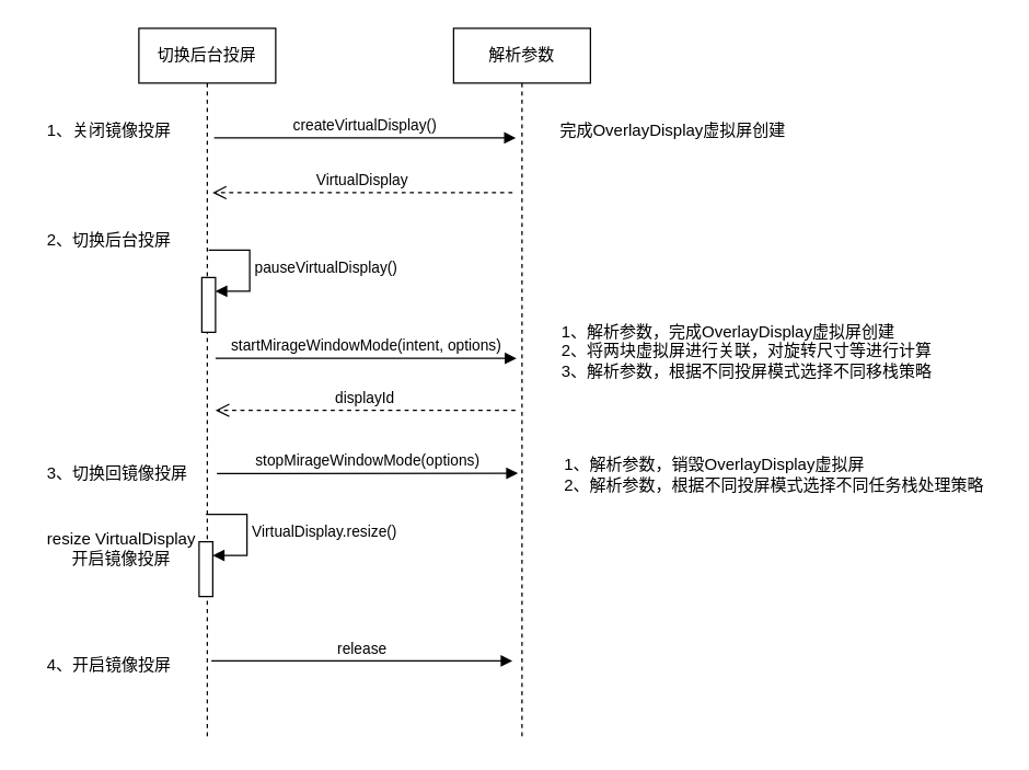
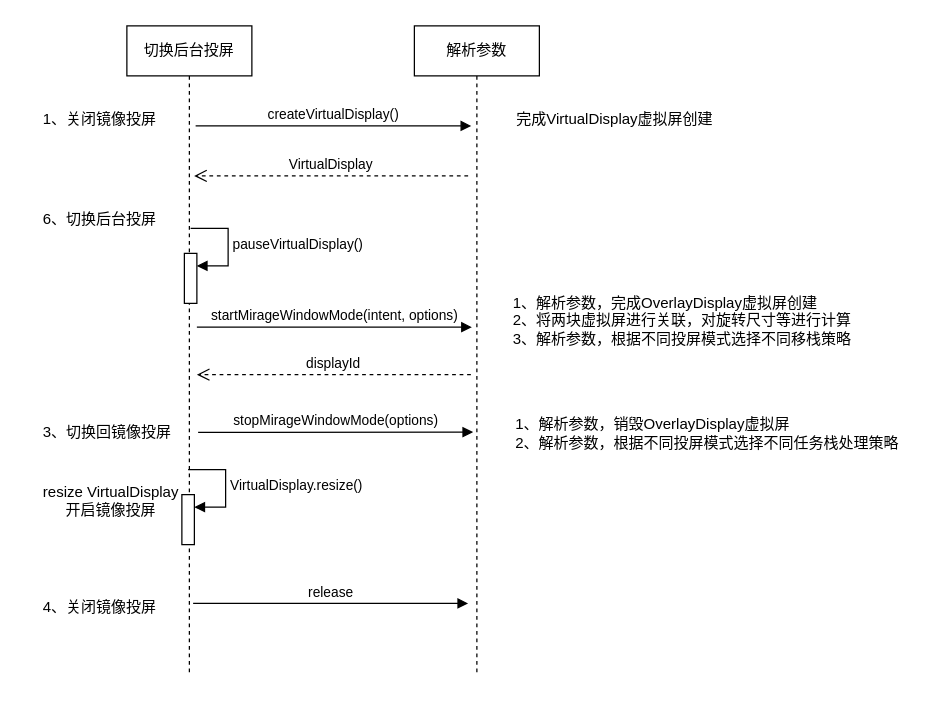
  <mxCell id="0" />
  <mxCell id="1" parent="0" />
  <mxCell id="2" value="切换后台投屏" style="shape=umlLifeline;perimeter=lifelinePerimeter;whiteSpace=wrap;html=1;container=1;dropTarget=0;collapsible=0;recursiveResize=0;outlineConnect=0;portConstraint=eastwest;newEdgeStyle={&quot;edgeStyle&quot;:&quot;elbowEdgeStyle&quot;,&quot;elbow&quot;:&quot;vertical&quot;,&quot;curved&quot;:0,&quot;rounded&quot;:0};" vertex="1" parent="1"><mxGeometry x="101" y="20" width="100" height="520" as="geometry" /></mxCell>
  <mxCell id="3" value="" style="html=1;points=[];perimeter=orthogonalPerimeter;outlineConnect=0;targetShapes=umlLifeline;portConstraint=eastwest;newEdgeStyle={&quot;edgeStyle&quot;:&quot;elbowEdgeStyle&quot;,&quot;elbow&quot;:&quot;vertical&quot;,&quot;curved&quot;:0,&quot;rounded&quot;:0};" vertex="1" parent="2"><mxGeometry x="44" y="375" width="10" height="40" as="geometry" /></mxCell>
  <mxCell id="4" value="VirtualDisplay.resize()" style="html=1;align=left;spacingLeft=2;endArrow=block;rounded=0;edgeStyle=orthogonalEdgeStyle;curved=0;rounded=0;" edge="1" target="3" parent="2"><mxGeometry relative="1" as="geometry"><mxPoint x="49" y="355" as="sourcePoint" /><Array as="points"><mxPoint x="79" y="385" /></Array></mxGeometry></mxCell>
  <mxCell id="5" value="" style="html=1;points=[];perimeter=orthogonalPerimeter;outlineConnect=0;targetShapes=umlLifeline;portConstraint=eastwest;newEdgeStyle={&quot;edgeStyle&quot;:&quot;elbowEdgeStyle&quot;,&quot;elbow&quot;:&quot;vertical&quot;,&quot;curved&quot;:0,&quot;rounded&quot;:0};" vertex="1" parent="2"><mxGeometry x="46" y="182" width="10" height="40" as="geometry" /></mxCell>
  <mxCell id="6" value="pauseVirtualDisplay()" style="html=1;align=left;spacingLeft=2;endArrow=block;rounded=0;edgeStyle=orthogonalEdgeStyle;curved=0;rounded=0;" edge="1" target="5" parent="2"><mxGeometry relative="1" as="geometry"><mxPoint x="51" y="162" as="sourcePoint" /><Array as="points"><mxPoint x="81" y="192" /></Array></mxGeometry></mxCell>
  <mxCell id="7" value="解析参数" style="shape=umlLifeline;perimeter=lifelinePerimeter;whiteSpace=wrap;html=1;container=1;dropTarget=0;collapsible=0;recursiveResize=0;outlineConnect=0;portConstraint=eastwest;newEdgeStyle={&quot;edgeStyle&quot;:&quot;elbowEdgeStyle&quot;,&quot;elbow&quot;:&quot;vertical&quot;,&quot;curved&quot;:0,&quot;rounded&quot;:0};" vertex="1" parent="1"><mxGeometry x="331" y="20" width="100" height="520" as="geometry" /></mxCell>
  <mxCell id="8" value="1、关闭镜像投屏" style="text;html=1;align=center;verticalAlign=middle;resizable=0;points=[];autosize=1;strokeColor=none;fillColor=none;" vertex="1" parent="1"><mxGeometry x="24" y="80" width="110" height="30" as="geometry" /></mxCell>
  <mxCell id="9" value="createVirtualDisplay()" style="html=1;verticalAlign=bottom;endArrow=block;edgeStyle=elbowEdgeStyle;elbow=vertical;curved=0;rounded=0;" edge="1" parent="1"><mxGeometry width="80" relative="1" as="geometry"><mxPoint x="156" y="100" as="sourcePoint" /><mxPoint x="376.5" y="99.759" as="targetPoint" /></mxGeometry></mxCell>
- <mxCell id="10" value="完成OverlayDisplay虚拟屏创建" style="text;html=1;align=center;verticalAlign=middle;resizable=0;points=[];autosize=1;strokeColor=none;fillColor=none;" vertex="1" parent="1"><mxGeometry x="401" y="80" width="180" height="30" as="geometry" /></mxCell>
+ <mxCell id="10" value="完成VirtualDisplay虚拟屏创建" style="text;html=1;align=center;verticalAlign=middle;resizable=0;points=[];autosize=1;strokeColor=none;fillColor=none;" vertex="1" parent="1"><mxGeometry x="401" y="80" width="180" height="30" as="geometry" /></mxCell>
  <mxCell id="11" value="VirtualDisplay" style="html=1;verticalAlign=bottom;endArrow=open;dashed=1;endSize=8;edgeStyle=elbowEdgeStyle;elbow=vertical;curved=0;rounded=0;" edge="1" parent="1"><mxGeometry relative="1" as="geometry"><mxPoint x="374" y="140" as="sourcePoint" /><mxPoint x="154.81" y="139.759" as="targetPoint" /></mxGeometry></mxCell>
  <mxCell id="12" value="startMirageWindowMode(intent, options)" style="html=1;verticalAlign=bottom;endArrow=block;edgeStyle=elbowEdgeStyle;elbow=vertical;curved=0;rounded=0;" edge="1" parent="1"><mxGeometry width="80" relative="1" as="geometry"><mxPoint x="157" y="261" as="sourcePoint" /><mxPoint x="377" y="261" as="targetPoint" /></mxGeometry></mxCell>
- <mxCell id="13" value="2、切换后台投屏" style="text;html=1;align=center;verticalAlign=middle;resizable=0;points=[];autosize=1;strokeColor=none;fillColor=none;" vertex="1" parent="1"><mxGeometry x="24" y="160" width="110" height="30" as="geometry" /></mxCell>
+ <mxCell id="13" value="6、切换后台投屏" style="text;html=1;align=center;verticalAlign=middle;resizable=0;points=[];autosize=1;strokeColor=none;fillColor=none;" vertex="1" parent="1"><mxGeometry x="24" y="160" width="110" height="30" as="geometry" /></mxCell>
  <mxCell id="14" value="&lt;div style=&quot;text-align: left;&quot;&gt;&lt;span style=&quot;background-color: initial;&quot;&gt;1、解析参数，完成OverlayDisplay虚拟屏创建&lt;/span&gt;&lt;/div&gt;&lt;div style=&quot;text-align: left;&quot;&gt;&lt;span style=&quot;background-color: initial;&quot;&gt;2、将两块虚拟屏进行关联，对旋转尺寸等进行计算&lt;/span&gt;&lt;/div&gt;&lt;div style=&quot;text-align: left;&quot;&gt;&lt;span style=&quot;background-color: initial;&quot;&gt;3、解析参数，根据不同投屏模式选择不同移栈策略&lt;/span&gt;&lt;/div&gt;" style="text;html=1;align=center;verticalAlign=middle;resizable=0;points=[];autosize=1;strokeColor=none;fillColor=none;" vertex="1" parent="1"><mxGeometry x="400" y="226" width="290" height="60" as="geometry" /></mxCell>
  <mxCell id="15" value="displayId" style="html=1;verticalAlign=bottom;endArrow=open;dashed=1;endSize=8;edgeStyle=elbowEdgeStyle;elbow=vertical;curved=0;rounded=0;" edge="1" parent="1"><mxGeometry relative="1" as="geometry"><mxPoint x="376.19" y="298.9" as="sourcePoint" /><mxPoint x="157" y="298.659" as="targetPoint" /></mxGeometry></mxCell>
  <mxCell id="16" value="3、切换回镜像投屏" style="text;html=1;align=center;verticalAlign=middle;resizable=0;points=[];autosize=1;strokeColor=none;fillColor=none;" vertex="1" parent="1"><mxGeometry x="20" y="330" width="130" height="30" as="geometry" /></mxCell>
  <mxCell id="17" value="stopMirageWindowMode(options)" style="html=1;verticalAlign=bottom;endArrow=block;edgeStyle=elbowEdgeStyle;elbow=vertical;curved=0;rounded=0;" edge="1" parent="1"><mxGeometry width="80" relative="1" as="geometry"><mxPoint x="158" y="345.24" as="sourcePoint" /><mxPoint x="378" y="345.24" as="targetPoint" /></mxGeometry></mxCell>
  <mxCell id="18" value="&lt;div style=&quot;text-align: left;&quot;&gt;&lt;span style=&quot;background-color: initial;&quot;&gt;1、解析参数，销毁OverlayDisplay虚拟屏&lt;/span&gt;&lt;/div&gt;&lt;div style=&quot;text-align: left;&quot;&gt;&lt;span style=&quot;background-color: initial;&quot;&gt;2、解析参数，根据不同投屏模式选择不同任务栈处理策略&lt;/span&gt;&lt;/div&gt;" style="text;html=1;align=center;verticalAlign=middle;resizable=0;points=[];autosize=1;strokeColor=none;fillColor=none;" vertex="1" parent="1"><mxGeometry x="400" y="326" width="330" height="40" as="geometry" /></mxCell>
  <mxCell id="19" value="resize VirtualDisplay&lt;br&gt;开启镜像投屏" style="text;html=1;align=center;verticalAlign=middle;resizable=0;points=[];autosize=1;strokeColor=none;fillColor=none;" vertex="1" parent="1"><mxGeometry x="23" y="380" width="130" height="40" as="geometry" /></mxCell>
- <mxCell id="20" value="4、开启镜像投屏" style="text;html=1;align=center;verticalAlign=middle;resizable=0;points=[];autosize=1;strokeColor=none;fillColor=none;" vertex="1" parent="1"><mxGeometry x="24" y="470" width="110" height="30" as="geometry" /></mxCell>
+ <mxCell id="20" value="4、关闭镜像投屏" style="text;html=1;align=center;verticalAlign=middle;resizable=0;points=[];autosize=1;strokeColor=none;fillColor=none;" vertex="1" parent="1"><mxGeometry x="24" y="470" width="110" height="30" as="geometry" /></mxCell>
  <mxCell id="21" value="release" style="html=1;verticalAlign=bottom;endArrow=block;edgeStyle=elbowEdgeStyle;elbow=vertical;curved=0;rounded=0;" edge="1" parent="1"><mxGeometry width="80" relative="1" as="geometry"><mxPoint x="154" y="481.96" as="sourcePoint" /><mxPoint x="374" y="481.96" as="targetPoint" /></mxGeometry></mxCell>
